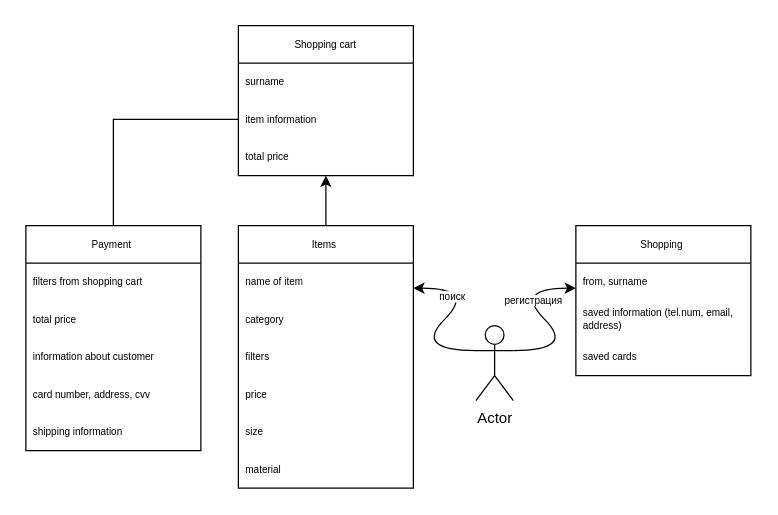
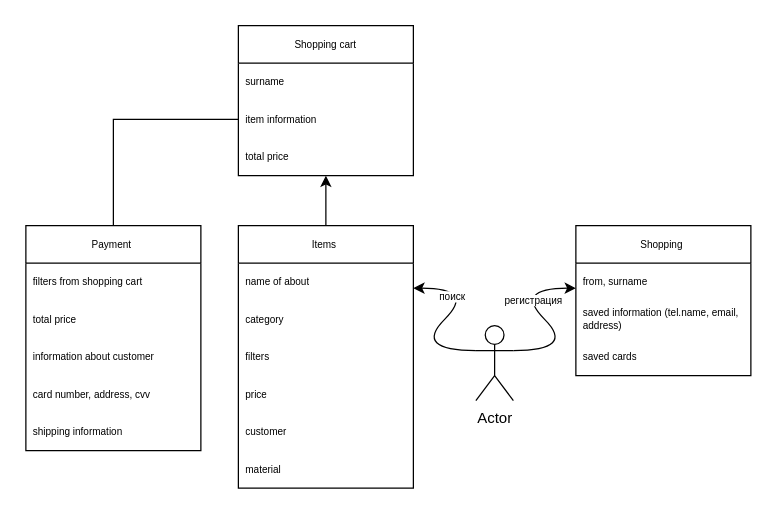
  <mxCell id="0" />
  <mxCell id="1" parent="0" />
  <mxCell id="2" value="Actor" style="shape=umlActor;verticalLabelPosition=bottom;verticalAlign=top;html=1;outlineConnect=0;labelBackgroundColor=default;" parent="1" vertex="1"><mxGeometry x="380" y="260" width="30" height="60" as="geometry" /></mxCell>
  <mxCell id="3" value="" style="curved=1;endArrow=classic;html=1;rounded=0;labelBackgroundColor=default;" parent="1" edge="1"><mxGeometry width="50" height="50" relative="1" as="geometry"><mxPoint x="410" y="280" as="sourcePoint" /><mxPoint x="460" y="230" as="targetPoint" /><Array as="points"><mxPoint x="460" y="280" /><mxPoint x="410" y="230" /></Array></mxGeometry></mxCell>
  <mxCell id="4" value="регистрация" style="edgeLabel;html=1;align=center;verticalAlign=middle;resizable=0;points=[];fontSize=8;labelBackgroundColor=default;" parent="3" vertex="1" connectable="0"><mxGeometry x="0.207" y="-4" relative="1" as="geometry"><mxPoint as="offset" /></mxGeometry></mxCell>
  <mxCell id="5" value="Shopping&amp;nbsp;" style="swimlane;fontStyle=0;childLayout=stackLayout;horizontal=1;startSize=30;horizontalStack=0;resizeParent=1;resizeParentMax=0;resizeLast=0;collapsible=1;marginBottom=0;whiteSpace=wrap;html=1;fontSize=8;labelBackgroundColor=default;swimlaneFillColor=default;" parent="1" vertex="1"><mxGeometry x="460" y="180" width="140" height="120" as="geometry" /></mxCell>
  <mxCell id="6" value="from, surname" style="text;strokeColor=none;fillColor=none;align=left;verticalAlign=middle;spacingLeft=4;spacingRight=4;overflow=hidden;points=[[0,0.5],[1,0.5]];portConstraint=eastwest;rotatable=0;whiteSpace=wrap;html=1;fontSize=8;labelBackgroundColor=default;swimlaneFillColor=default;" parent="5" vertex="1"><mxGeometry y="30" width="140" height="30" as="geometry" /></mxCell>
- <mxCell id="7" value="saved information (tel.num, email, address)" style="text;strokeColor=none;fillColor=none;align=left;verticalAlign=middle;spacingLeft=4;spacingRight=4;overflow=hidden;points=[[0,0.5],[1,0.5]];portConstraint=eastwest;rotatable=0;whiteSpace=wrap;html=1;fontSize=8;labelBackgroundColor=default;swimlaneFillColor=default;" parent="5" vertex="1"><mxGeometry y="60" width="140" height="30" as="geometry" /></mxCell>
+ <mxCell id="7" value="saved information (tel.name, email, address)" style="text;strokeColor=none;fillColor=none;align=left;verticalAlign=middle;spacingLeft=4;spacingRight=4;overflow=hidden;points=[[0,0.5],[1,0.5]];portConstraint=eastwest;rotatable=0;whiteSpace=wrap;html=1;fontSize=8;labelBackgroundColor=default;swimlaneFillColor=default;" parent="5" vertex="1"><mxGeometry y="60" width="140" height="30" as="geometry" /></mxCell>
  <mxCell id="8" value="saved cards" style="text;strokeColor=none;fillColor=none;align=left;verticalAlign=middle;spacingLeft=4;spacingRight=4;overflow=hidden;points=[[0,0.5],[1,0.5]];portConstraint=eastwest;rotatable=0;whiteSpace=wrap;html=1;fontSize=8;labelBackgroundColor=default;swimlaneFillColor=default;" parent="5" vertex="1"><mxGeometry y="90" width="140" height="30" as="geometry" /></mxCell>
  <mxCell id="9" value="" style="curved=1;endArrow=classic;html=1;rounded=0;fontSize=8;labelBackgroundColor=default;" edge="1" parent="1"><mxGeometry width="50" height="50" relative="1" as="geometry"><mxPoint x="380" y="280" as="sourcePoint" /><mxPoint x="330" y="230" as="targetPoint" /><Array as="points"><mxPoint x="330" y="280" /><mxPoint x="380" y="230" /></Array></mxGeometry></mxCell>
  <mxCell id="10" value="поиск" style="edgeLabel;html=1;align=center;verticalAlign=middle;resizable=0;points=[];fontSize=8;labelBackgroundColor=default;" vertex="1" connectable="0" parent="9"><mxGeometry x="0.64" y="6" relative="1" as="geometry"><mxPoint as="offset" /></mxGeometry></mxCell>
  <mxCell id="11" style="edgeStyle=orthogonalEdgeStyle;rounded=0;orthogonalLoop=1;jettySize=auto;html=1;labelBackgroundColor=default;fontSize=8;entryX=0.5;entryY=1;entryDx=0;entryDy=0;entryPerimeter=0;" edge="1" parent="1" source="12" target="22"><mxGeometry relative="1" as="geometry"><mxPoint x="260" y="150" as="targetPoint" /></mxGeometry></mxCell>
  <mxCell id="12" value="Items&amp;nbsp;" style="swimlane;fontStyle=0;childLayout=stackLayout;horizontal=1;startSize=30;horizontalStack=0;resizeParent=1;resizeParentMax=0;resizeLast=0;collapsible=1;marginBottom=0;whiteSpace=wrap;html=1;fontSize=8;labelBackgroundColor=default;swimlaneFillColor=default;" vertex="1" parent="1"><mxGeometry x="190" y="180" width="140" height="210" as="geometry" /></mxCell>
- <mxCell id="13" value="name of item" style="text;strokeColor=none;fillColor=none;align=left;verticalAlign=middle;spacingLeft=4;spacingRight=4;overflow=hidden;points=[[0,0.5],[1,0.5]];portConstraint=eastwest;rotatable=0;whiteSpace=wrap;html=1;fontSize=8;labelBackgroundColor=default;swimlaneFillColor=default;" vertex="1" parent="12"><mxGeometry y="30" width="140" height="30" as="geometry" /></mxCell>
+ <mxCell id="13" value="name of about" style="text;strokeColor=none;fillColor=none;align=left;verticalAlign=middle;spacingLeft=4;spacingRight=4;overflow=hidden;points=[[0,0.5],[1,0.5]];portConstraint=eastwest;rotatable=0;whiteSpace=wrap;html=1;fontSize=8;labelBackgroundColor=default;swimlaneFillColor=default;" vertex="1" parent="12"><mxGeometry y="30" width="140" height="30" as="geometry" /></mxCell>
  <mxCell id="14" value="category&amp;nbsp;" style="text;strokeColor=none;fillColor=none;align=left;verticalAlign=middle;spacingLeft=4;spacingRight=4;overflow=hidden;points=[[0,0.5],[1,0.5]];portConstraint=eastwest;rotatable=0;whiteSpace=wrap;html=1;fontSize=8;labelBackgroundColor=default;swimlaneFillColor=default;" vertex="1" parent="12"><mxGeometry y="60" width="140" height="30" as="geometry" /></mxCell>
  <mxCell id="15" value="filters" style="text;strokeColor=none;fillColor=none;align=left;verticalAlign=middle;spacingLeft=4;spacingRight=4;overflow=hidden;points=[[0,0.5],[1,0.5]];portConstraint=eastwest;rotatable=0;whiteSpace=wrap;html=1;fontSize=8;labelBackgroundColor=default;swimlaneFillColor=default;" vertex="1" parent="12"><mxGeometry y="90" width="140" height="30" as="geometry" /></mxCell>
  <mxCell id="16" value="price" style="text;strokeColor=none;fillColor=none;align=left;verticalAlign=middle;spacingLeft=4;spacingRight=4;overflow=hidden;points=[[0,0.5],[1,0.5]];portConstraint=eastwest;rotatable=0;whiteSpace=wrap;html=1;fontSize=8;labelBackgroundColor=default;swimlaneFillColor=default;" vertex="1" parent="12"><mxGeometry y="120" width="140" height="30" as="geometry" /></mxCell>
- <mxCell id="17" value="size" style="text;strokeColor=none;fillColor=none;align=left;verticalAlign=middle;spacingLeft=4;spacingRight=4;overflow=hidden;points=[[0,0.5],[1,0.5]];portConstraint=eastwest;rotatable=0;whiteSpace=wrap;html=1;fontSize=8;labelBackgroundColor=default;swimlaneFillColor=default;" vertex="1" parent="12"><mxGeometry y="150" width="140" height="30" as="geometry" /></mxCell>
+ <mxCell id="17" value="customer" style="text;strokeColor=none;fillColor=none;align=left;verticalAlign=middle;spacingLeft=4;spacingRight=4;overflow=hidden;points=[[0,0.5],[1,0.5]];portConstraint=eastwest;rotatable=0;whiteSpace=wrap;html=1;fontSize=8;labelBackgroundColor=default;swimlaneFillColor=default;" vertex="1" parent="12"><mxGeometry y="150" width="140" height="30" as="geometry" /></mxCell>
  <mxCell id="18" value="material&amp;nbsp;" style="text;strokeColor=none;fillColor=none;align=left;verticalAlign=middle;spacingLeft=4;spacingRight=4;overflow=hidden;points=[[0,0.5],[1,0.5]];portConstraint=eastwest;rotatable=0;whiteSpace=wrap;html=1;fontSize=8;labelBackgroundColor=default;swimlaneFillColor=default;" vertex="1" parent="12"><mxGeometry y="180" width="140" height="30" as="geometry" /></mxCell>
  <mxCell id="19" value="Shopping cart" style="swimlane;fontStyle=0;childLayout=stackLayout;horizontal=1;startSize=30;horizontalStack=0;resizeParent=1;resizeParentMax=0;resizeLast=0;collapsible=1;marginBottom=0;whiteSpace=wrap;html=1;fontSize=8;labelBackgroundColor=default;swimlaneFillColor=default;" vertex="1" parent="1"><mxGeometry x="190" y="20" width="140" height="120" as="geometry" /></mxCell>
  <mxCell id="20" value="surname" style="text;strokeColor=none;fillColor=none;align=left;verticalAlign=middle;spacingLeft=4;spacingRight=4;overflow=hidden;points=[[0,0.5],[1,0.5]];portConstraint=eastwest;rotatable=0;whiteSpace=wrap;html=1;fontSize=8;labelBackgroundColor=default;swimlaneFillColor=default;" vertex="1" parent="19"><mxGeometry y="30" width="140" height="30" as="geometry" /></mxCell>
  <mxCell id="21" value="item information" style="text;strokeColor=none;fillColor=none;align=left;verticalAlign=middle;spacingLeft=4;spacingRight=4;overflow=hidden;points=[[0,0.5],[1,0.5]];portConstraint=eastwest;rotatable=0;whiteSpace=wrap;html=1;fontSize=8;labelBackgroundColor=default;swimlaneFillColor=default;" vertex="1" parent="19"><mxGeometry y="60" width="140" height="30" as="geometry" /></mxCell>
  <mxCell id="22" value="total price" style="text;strokeColor=none;fillColor=none;align=left;verticalAlign=middle;spacingLeft=4;spacingRight=4;overflow=hidden;points=[[0,0.5],[1,0.5]];portConstraint=eastwest;rotatable=0;whiteSpace=wrap;html=1;fontSize=8;labelBackgroundColor=default;swimlaneFillColor=default;" vertex="1" parent="19"><mxGeometry y="90" width="140" height="30" as="geometry" /></mxCell>
  <mxCell id="23" value="Payment&amp;nbsp;" style="swimlane;fontStyle=0;childLayout=stackLayout;horizontal=1;startSize=30;horizontalStack=0;resizeParent=1;resizeParentMax=0;resizeLast=0;collapsible=1;marginBottom=0;whiteSpace=wrap;html=1;fontSize=8;labelBackgroundColor=default;swimlaneFillColor=default;" vertex="1" parent="1"><mxGeometry x="20" y="180" width="140" height="180" as="geometry" /></mxCell>
  <mxCell id="24" value="filters from shopping cart" style="text;strokeColor=none;fillColor=none;align=left;verticalAlign=middle;spacingLeft=4;spacingRight=4;overflow=hidden;points=[[0,0.5],[1,0.5]];portConstraint=eastwest;rotatable=0;whiteSpace=wrap;html=1;fontSize=8;labelBackgroundColor=default;swimlaneFillColor=default;" vertex="1" parent="23"><mxGeometry y="30" width="140" height="30" as="geometry" /></mxCell>
  <mxCell id="25" value="total price&lt;br&gt;" style="text;strokeColor=none;fillColor=none;align=left;verticalAlign=middle;spacingLeft=4;spacingRight=4;overflow=hidden;points=[[0,0.5],[1,0.5]];portConstraint=eastwest;rotatable=0;whiteSpace=wrap;html=1;fontSize=8;labelBackgroundColor=default;swimlaneFillColor=default;" vertex="1" parent="23"><mxGeometry y="60" width="140" height="30" as="geometry" /></mxCell>
  <mxCell id="26" value="information about customer" style="text;strokeColor=none;fillColor=none;align=left;verticalAlign=middle;spacingLeft=4;spacingRight=4;overflow=hidden;points=[[0,0.5],[1,0.5]];portConstraint=eastwest;rotatable=0;whiteSpace=wrap;html=1;fontSize=8;labelBackgroundColor=default;swimlaneFillColor=default;" vertex="1" parent="23"><mxGeometry y="90" width="140" height="30" as="geometry" /></mxCell>
  <mxCell id="27" value="card number, address, cvv" style="text;strokeColor=none;fillColor=none;align=left;verticalAlign=middle;spacingLeft=4;spacingRight=4;overflow=hidden;points=[[0,0.5],[1,0.5]];portConstraint=eastwest;rotatable=0;whiteSpace=wrap;html=1;fontSize=8;labelBackgroundColor=default;swimlaneFillColor=default;" vertex="1" parent="23"><mxGeometry y="120" width="140" height="30" as="geometry" /></mxCell>
  <mxCell id="28" value="shipping information&amp;nbsp;" style="text;strokeColor=none;fillColor=none;align=left;verticalAlign=middle;spacingLeft=4;spacingRight=4;overflow=hidden;points=[[0,0.5],[1,0.5]];portConstraint=eastwest;rotatable=0;whiteSpace=wrap;html=1;fontSize=8;labelBackgroundColor=default;swimlaneFillColor=default;" vertex="1" parent="23"><mxGeometry y="150" width="140" height="30" as="geometry" /></mxCell>
  <mxCell id="29" style="edgeStyle=orthogonalEdgeStyle;rounded=0;orthogonalLoop=1;jettySize=auto;html=1;labelBackgroundColor=default;fontSize=8;entryX=0.5;entryY=0;entryDx=0;entryDy=0;endArrow=none;" edge="1" parent="1" source="21" target="23"><mxGeometry relative="1" as="geometry"><mxPoint x="80" y="95" as="targetPoint" /></mxGeometry></mxCell>
